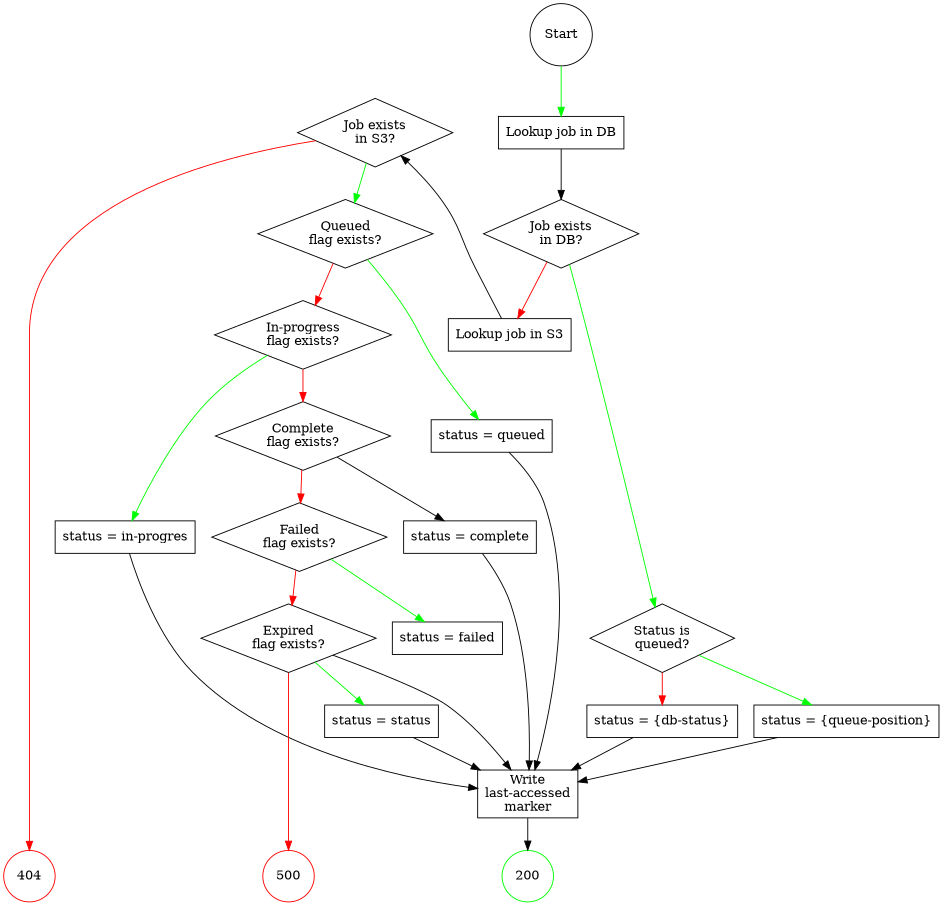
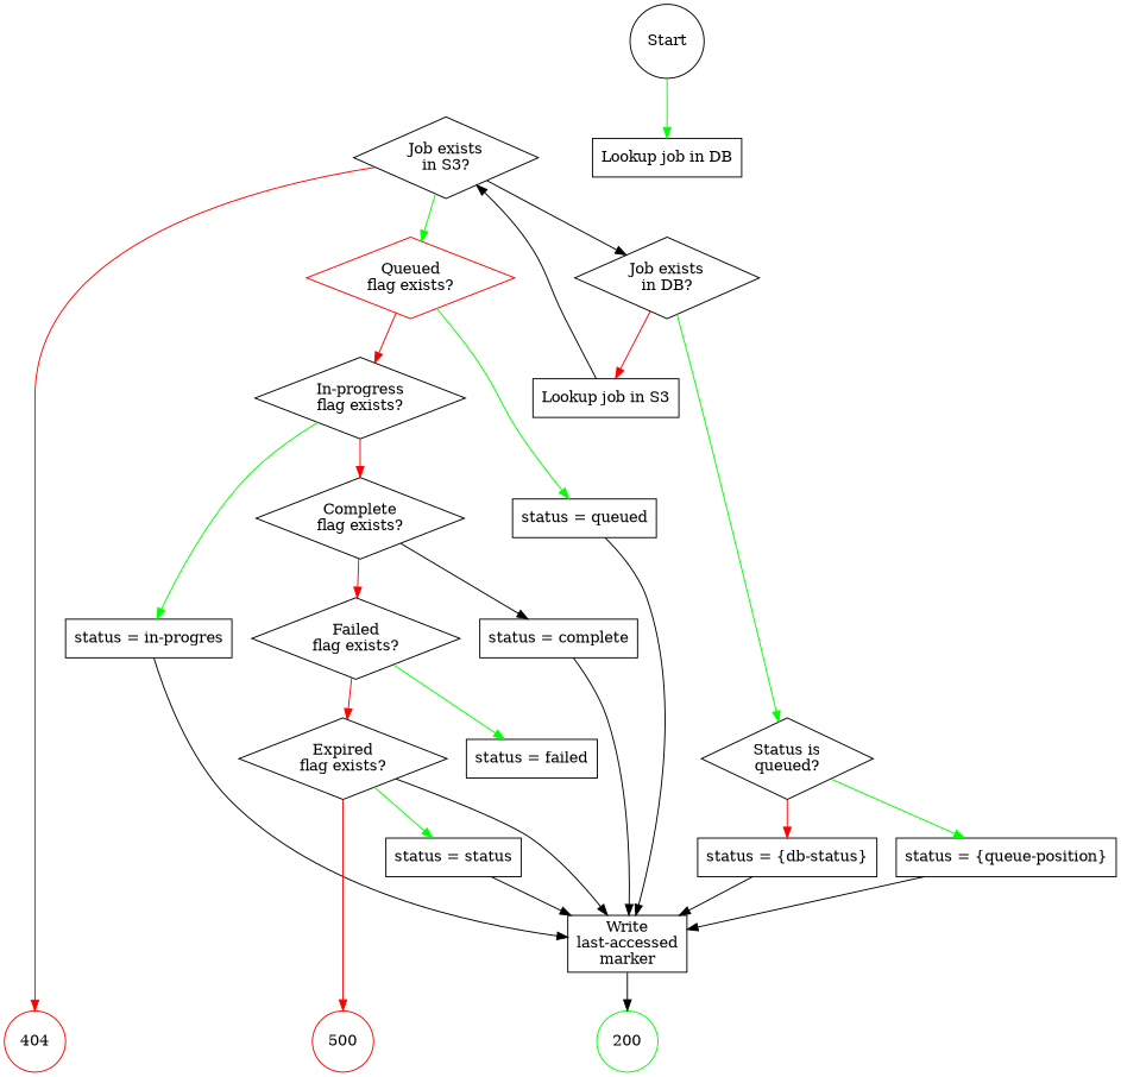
  digraph {
    node [shape=rect]
    200 [color=green shape=circle]
    404 [color=red shape=circle]
    500 [color=red shape=circle]
    Start [shape=circle]
    n5 [label="Lookup job in DB"]
    n6 [label="Job exists\nin DB?" shape=diamond]
    n7 [label="Lookup job in S3"]
    n8 [label="Status is\nqueued?" shape=diamond]
    n9 [label="Job exists\nin S3?" shape=diamond]
    n10 [label="status = {queue-position}"]
    n11 [label="status = {db-status}"]
-   n12 [label="Queued\nflag exists?" shape=diamond]
+   n12 [label="Queued\nflag exists?" shape=diamond color=red]
    n13 [label="In-progress\nflag exists?" shape=diamond]
    n14 [label="status = queued"]
    n15 [label="Complete\nflag exists?" shape=diamond]
    n16 [label="status = in-progres"]
    n17 [label="Write\nlast-accessed\nmarker"]
    n18 [label="Failed\nflag exists?" shape=diamond]
    n19 [label="status = complete"]
    n20 [label="Expired\nflag exists?" shape=diamond]
    n21 [label="status = failed"]
    n22 [label="status = status"]
    subgraph sub_1 {
      rank=same
      200
      404
      500
    }
    Start -> n5 [color=green]
-   n5 -> n6
+   n9 -> n6
    n6 -> n7 [color=red]
    n6 -> n8 [color=green]
    n7 -> n9
    n8 -> n10 [color=green]
    n8 -> n11 [color=red]
    n9 -> 404 [color=red]
    n9 -> n12 [color=green]
    n10 -> n17
    n11 -> n17
    n12 -> n13 [color=red]
    n12 -> n14 [color=green]
    n13 -> n15 [color=red]
    n13 -> n16 [color=green]
    n14 -> n17
    n15 -> n18 [color=red]
    n15 -> n19 [color=black]
    n16 -> n17
    n17 -> 200
    n18 -> n20 [color=red]
    n18 -> n21 [color=green]
    n19 -> n17
    n20 -> 500 [color=red]
    n20 -> n17
    n20 -> n22 [color=green]
    n22 -> n17
  }
